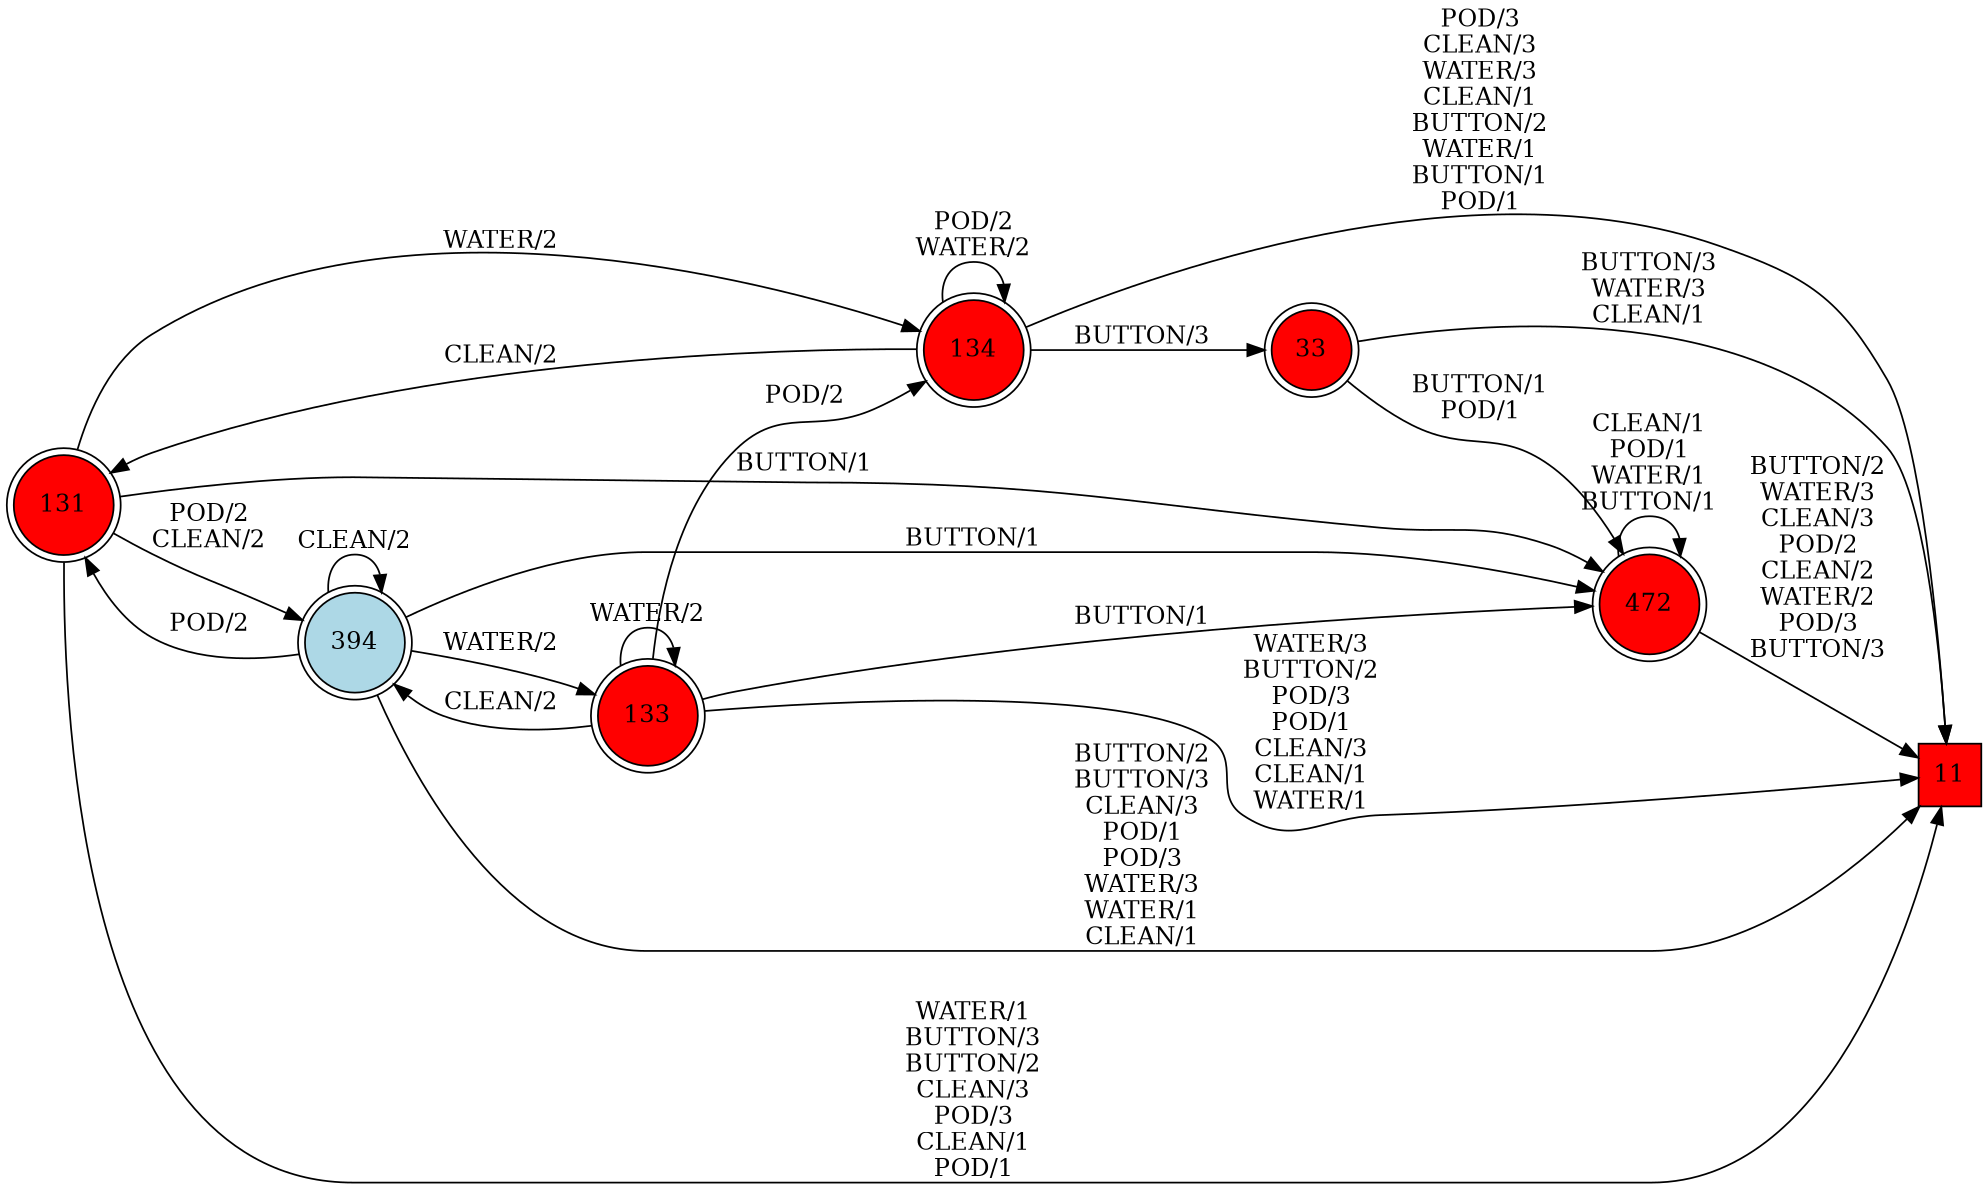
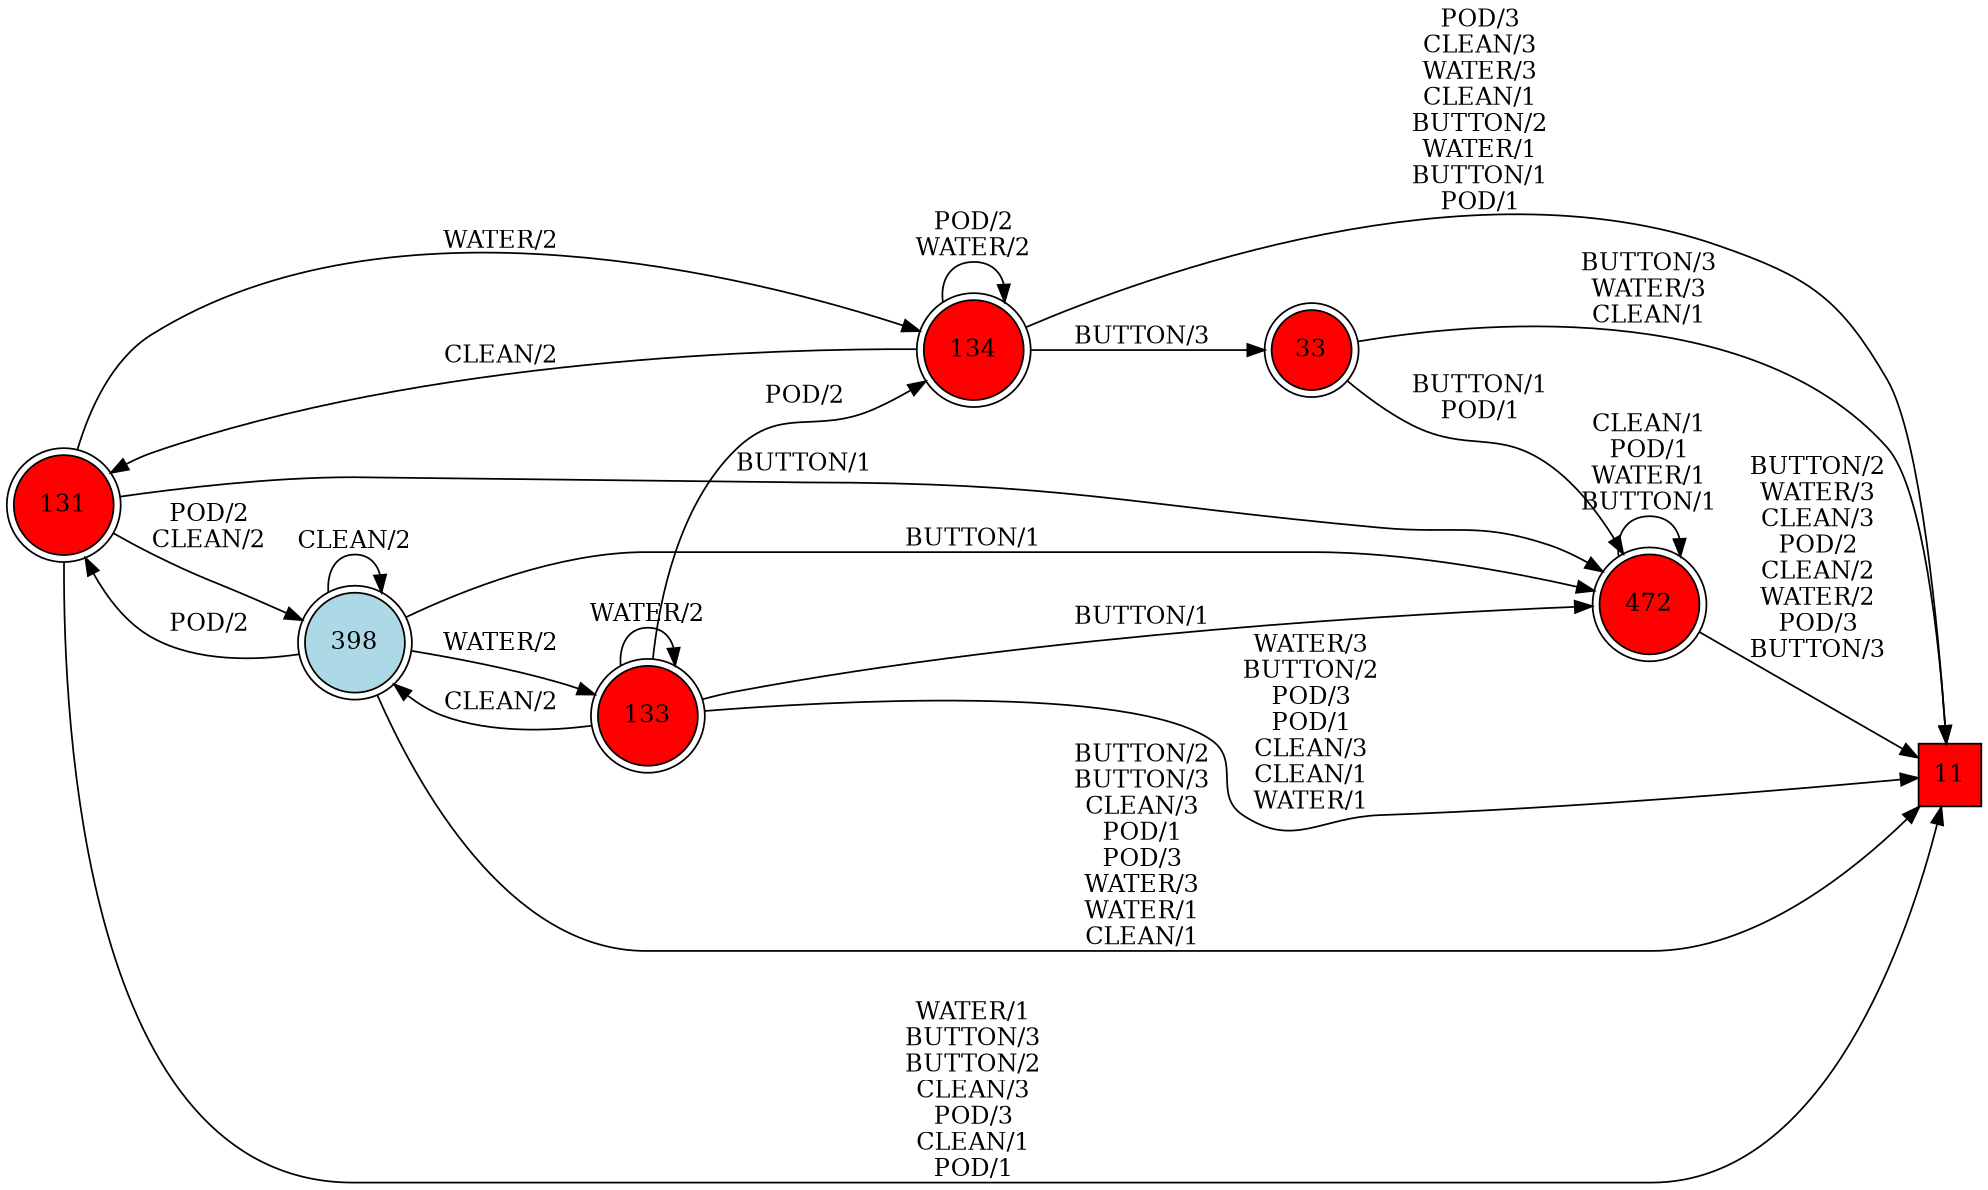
  digraph {
    rankdir=LR
    node [fillcolor=red shape=doublecircle style=filled]
    11 [shape=square]
    33
    472
    131
    134
-   398 [fillcolor=lightblue isInitial=True label=394]
+   398 [fillcolor=lightblue isInitial=True]
    133
    33 -> 11 [label="BUTTON/3\nWATER/3\nCLEAN/1"]
    33 -> 472 [label="BUTTON/1\nPOD/1"]
    472 -> 11 [label="BUTTON/2\nWATER/3\nCLEAN/3\nPOD/2\nCLEAN/2\nWATER/2\nPOD/3\nBUTTON/3"]
    472 -> 472 [label="CLEAN/1\nPOD/1\nWATER/1\nBUTTON/1"]
    131 -> 11 [label="WATER/1\nBUTTON/3\nBUTTON/2\nCLEAN/3\nPOD/3\nCLEAN/1\nPOD/1"]
    131 -> 472 [label="BUTTON/1"]
    131 -> 134 [label="WATER/2"]
    131 -> 398 [label="POD/2\nCLEAN/2"]
    134 -> 11 [label="POD/3\nCLEAN/3\nWATER/3\nCLEAN/1\nBUTTON/2\nWATER/1\nBUTTON/1\nPOD/1"]
    134 -> 33 [label="BUTTON/3"]
    134 -> 131 [label="CLEAN/2"]
    134 -> 134 [label="POD/2\nWATER/2"]
    398 -> 11 [label="BUTTON/2\nBUTTON/3\nCLEAN/3\nPOD/1\nPOD/3\nWATER/3\nWATER/1\nCLEAN/1"]
    398 -> 472 [label="BUTTON/1"]
    398 -> 131 [label="POD/2"]
    398 -> 398 [label="CLEAN/2"]
    398 -> 133 [label="WATER/2"]
    133 -> 11 [label="WATER/3\nBUTTON/2\nPOD/3\nPOD/1\nCLEAN/3\nCLEAN/1\nWATER/1"]
    133 -> 472 [label="BUTTON/1"]
    133 -> 134 [label="POD/2"]
    133 -> 398 [label="CLEAN/2"]
    133 -> 133 [label="WATER/2"]
  }
